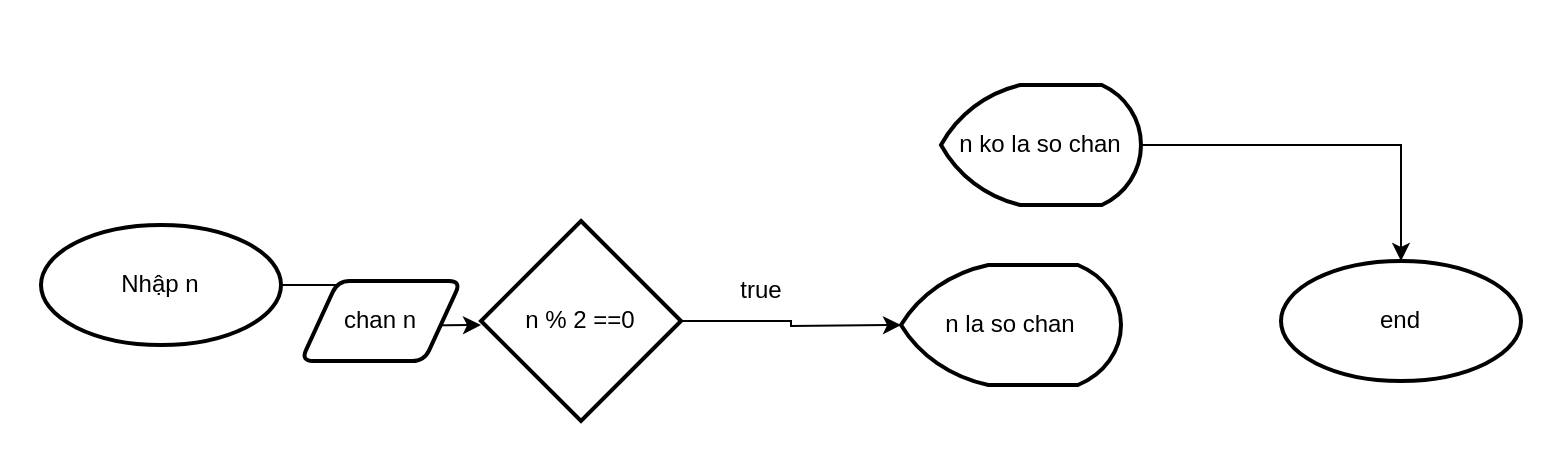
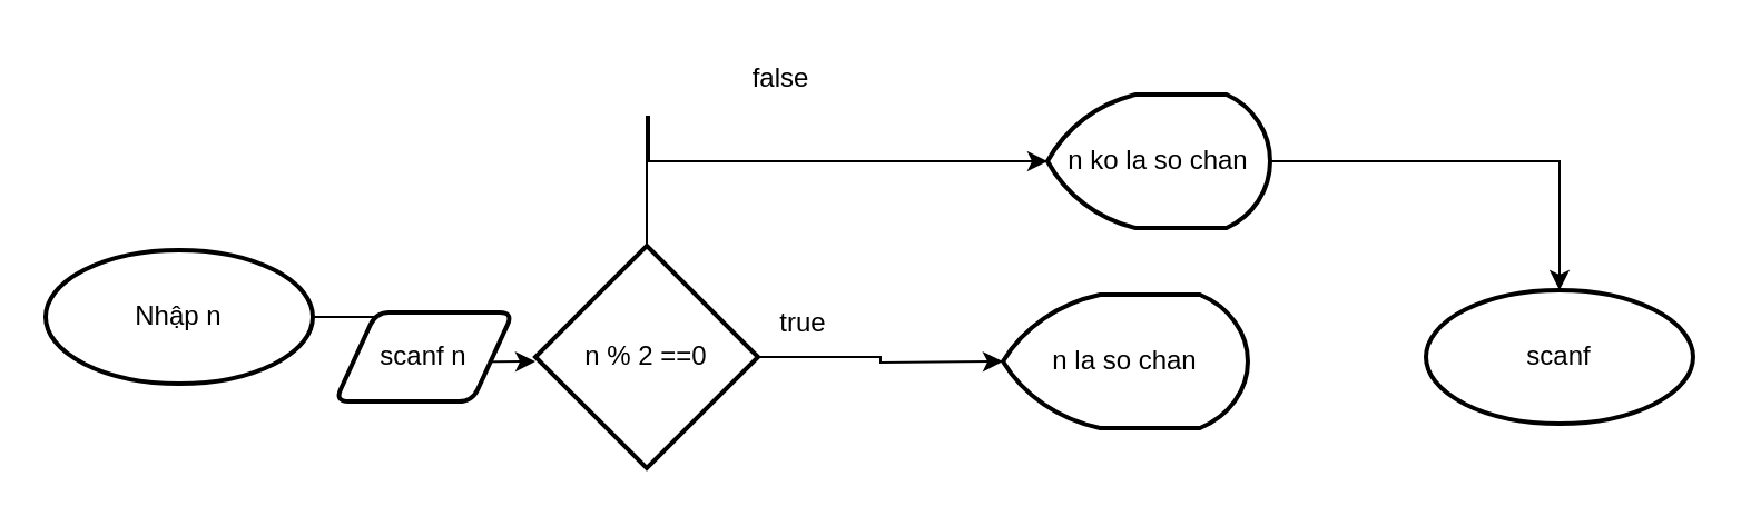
  <mxCell id="0" />
  <mxCell id="1" parent="0" />
  <mxCell id="2" style="edgeStyle=orthogonalEdgeStyle;rounded=0;orthogonalLoop=1;jettySize=auto;html=1;" parent="1" source="3" edge="1"><mxGeometry relative="1" as="geometry"><mxPoint x="240" y="162" as="targetPoint" /></mxGeometry></mxCell>
  <mxCell id="3" value="Nhập n" style="strokeWidth=2;html=1;shape=mxgraph.flowchart.start_1;whiteSpace=wrap;" parent="1" vertex="1"><mxGeometry x="20" y="112" width="120" height="60" as="geometry" /></mxCell>
  <mxCell id="4" style="edgeStyle=orthogonalEdgeStyle;rounded=0;orthogonalLoop=1;jettySize=auto;html=1;" parent="1" source="6" edge="1"><mxGeometry relative="1" as="geometry"><mxPoint x="450" y="162" as="targetPoint" /></mxGeometry></mxCell>
+ <mxCell id="5" style="edgeStyle=orthogonalEdgeStyle;rounded=0;orthogonalLoop=1;jettySize=auto;html=1;" parent="1" source="6" target="10" edge="1"><mxGeometry relative="1" as="geometry"><mxPoint x="450" y="52" as="targetPoint" /><Array as="points"><mxPoint x="290" y="52" /><mxPoint x="291" y="52" /></Array></mxGeometry></mxCell>
  <mxCell id="6" value="n % 2 ==0" style="strokeWidth=2;html=1;shape=mxgraph.flowchart.decision;whiteSpace=wrap;" parent="1" vertex="1"><mxGeometry x="240" y="110" width="100" height="100" as="geometry" /></mxCell>
  <mxCell id="7" value="n la so chan" style="strokeWidth=2;html=1;shape=mxgraph.flowchart.display;whiteSpace=wrap;" parent="1" vertex="1"><mxGeometry x="450" y="132" width="110" height="60" as="geometry" /></mxCell>
- <mxCell id="8" value="true" style="text;html=1;align=center;verticalAlign=middle;resizable=0;points=[];autosize=1;strokeColor=none;fillColor=none;" parent="1" vertex="1"><mxGeometry x="360" y="130" width="40" height="30" as="geometry" /></mxCell>
+ <mxCell id="8" value="true" style="text;html=1;align=center;verticalAlign=middle;resizable=0;points=[];autosize=1;strokeColor=none;fillColor=none;" parent="1" vertex="1"><mxGeometry x="340" y="130" width="40" height="30" as="geometry" /></mxCell>
  <mxCell id="9" style="edgeStyle=orthogonalEdgeStyle;rounded=0;orthogonalLoop=1;jettySize=auto;html=1;entryX=0.5;entryY=0;entryDx=0;entryDy=0;entryPerimeter=0;" parent="1" source="10" target="12" edge="1"><mxGeometry relative="1" as="geometry"><mxPoint x="700" y="52" as="targetPoint" /></mxGeometry></mxCell>
  <mxCell id="10" value="n ko la so chan" style="strokeWidth=2;html=1;shape=mxgraph.flowchart.display;whiteSpace=wrap;" parent="1" vertex="1"><mxGeometry x="470" y="42" width="100" height="60" as="geometry" /></mxCell>
- <mxCell id="12" value="end" style="strokeWidth=2;html=1;shape=mxgraph.flowchart.start_1;whiteSpace=wrap;" parent="1" vertex="1"><mxGeometry x="640" y="130" width="120" height="60" as="geometry" /></mxCell>
- <mxCell id="13" value="chan n" style="shape=parallelogram;html=1;strokeWidth=2;perimeter=parallelogramPerimeter;whiteSpace=wrap;rounded=1;arcSize=12;size=0.23;" vertex="1" parent="1"><mxGeometry x="150" y="140" width="80" height="40" as="geometry" /></mxCell>
+ <mxCell id="11" value="false" style="text;html=1;align=center;verticalAlign=middle;resizable=0;points=[];autosize=1;strokeColor=none;fillColor=none;" parent="1" vertex="1"><mxGeometry x="325" y="20" width="50" height="30" as="geometry" /></mxCell>
+ <mxCell id="12" value="scanf" style="strokeWidth=2;html=1;shape=mxgraph.flowchart.start_1;whiteSpace=wrap;" parent="1" vertex="1"><mxGeometry x="640" y="130" width="120" height="60" as="geometry" /></mxCell>
+ <mxCell id="13" value="scanf n" style="shape=parallelogram;html=1;strokeWidth=2;perimeter=parallelogramPerimeter;whiteSpace=wrap;rounded=1;arcSize=12;size=0.23;" vertex="1" parent="1"><mxGeometry x="150" y="140" width="80" height="40" as="geometry" /></mxCell>
